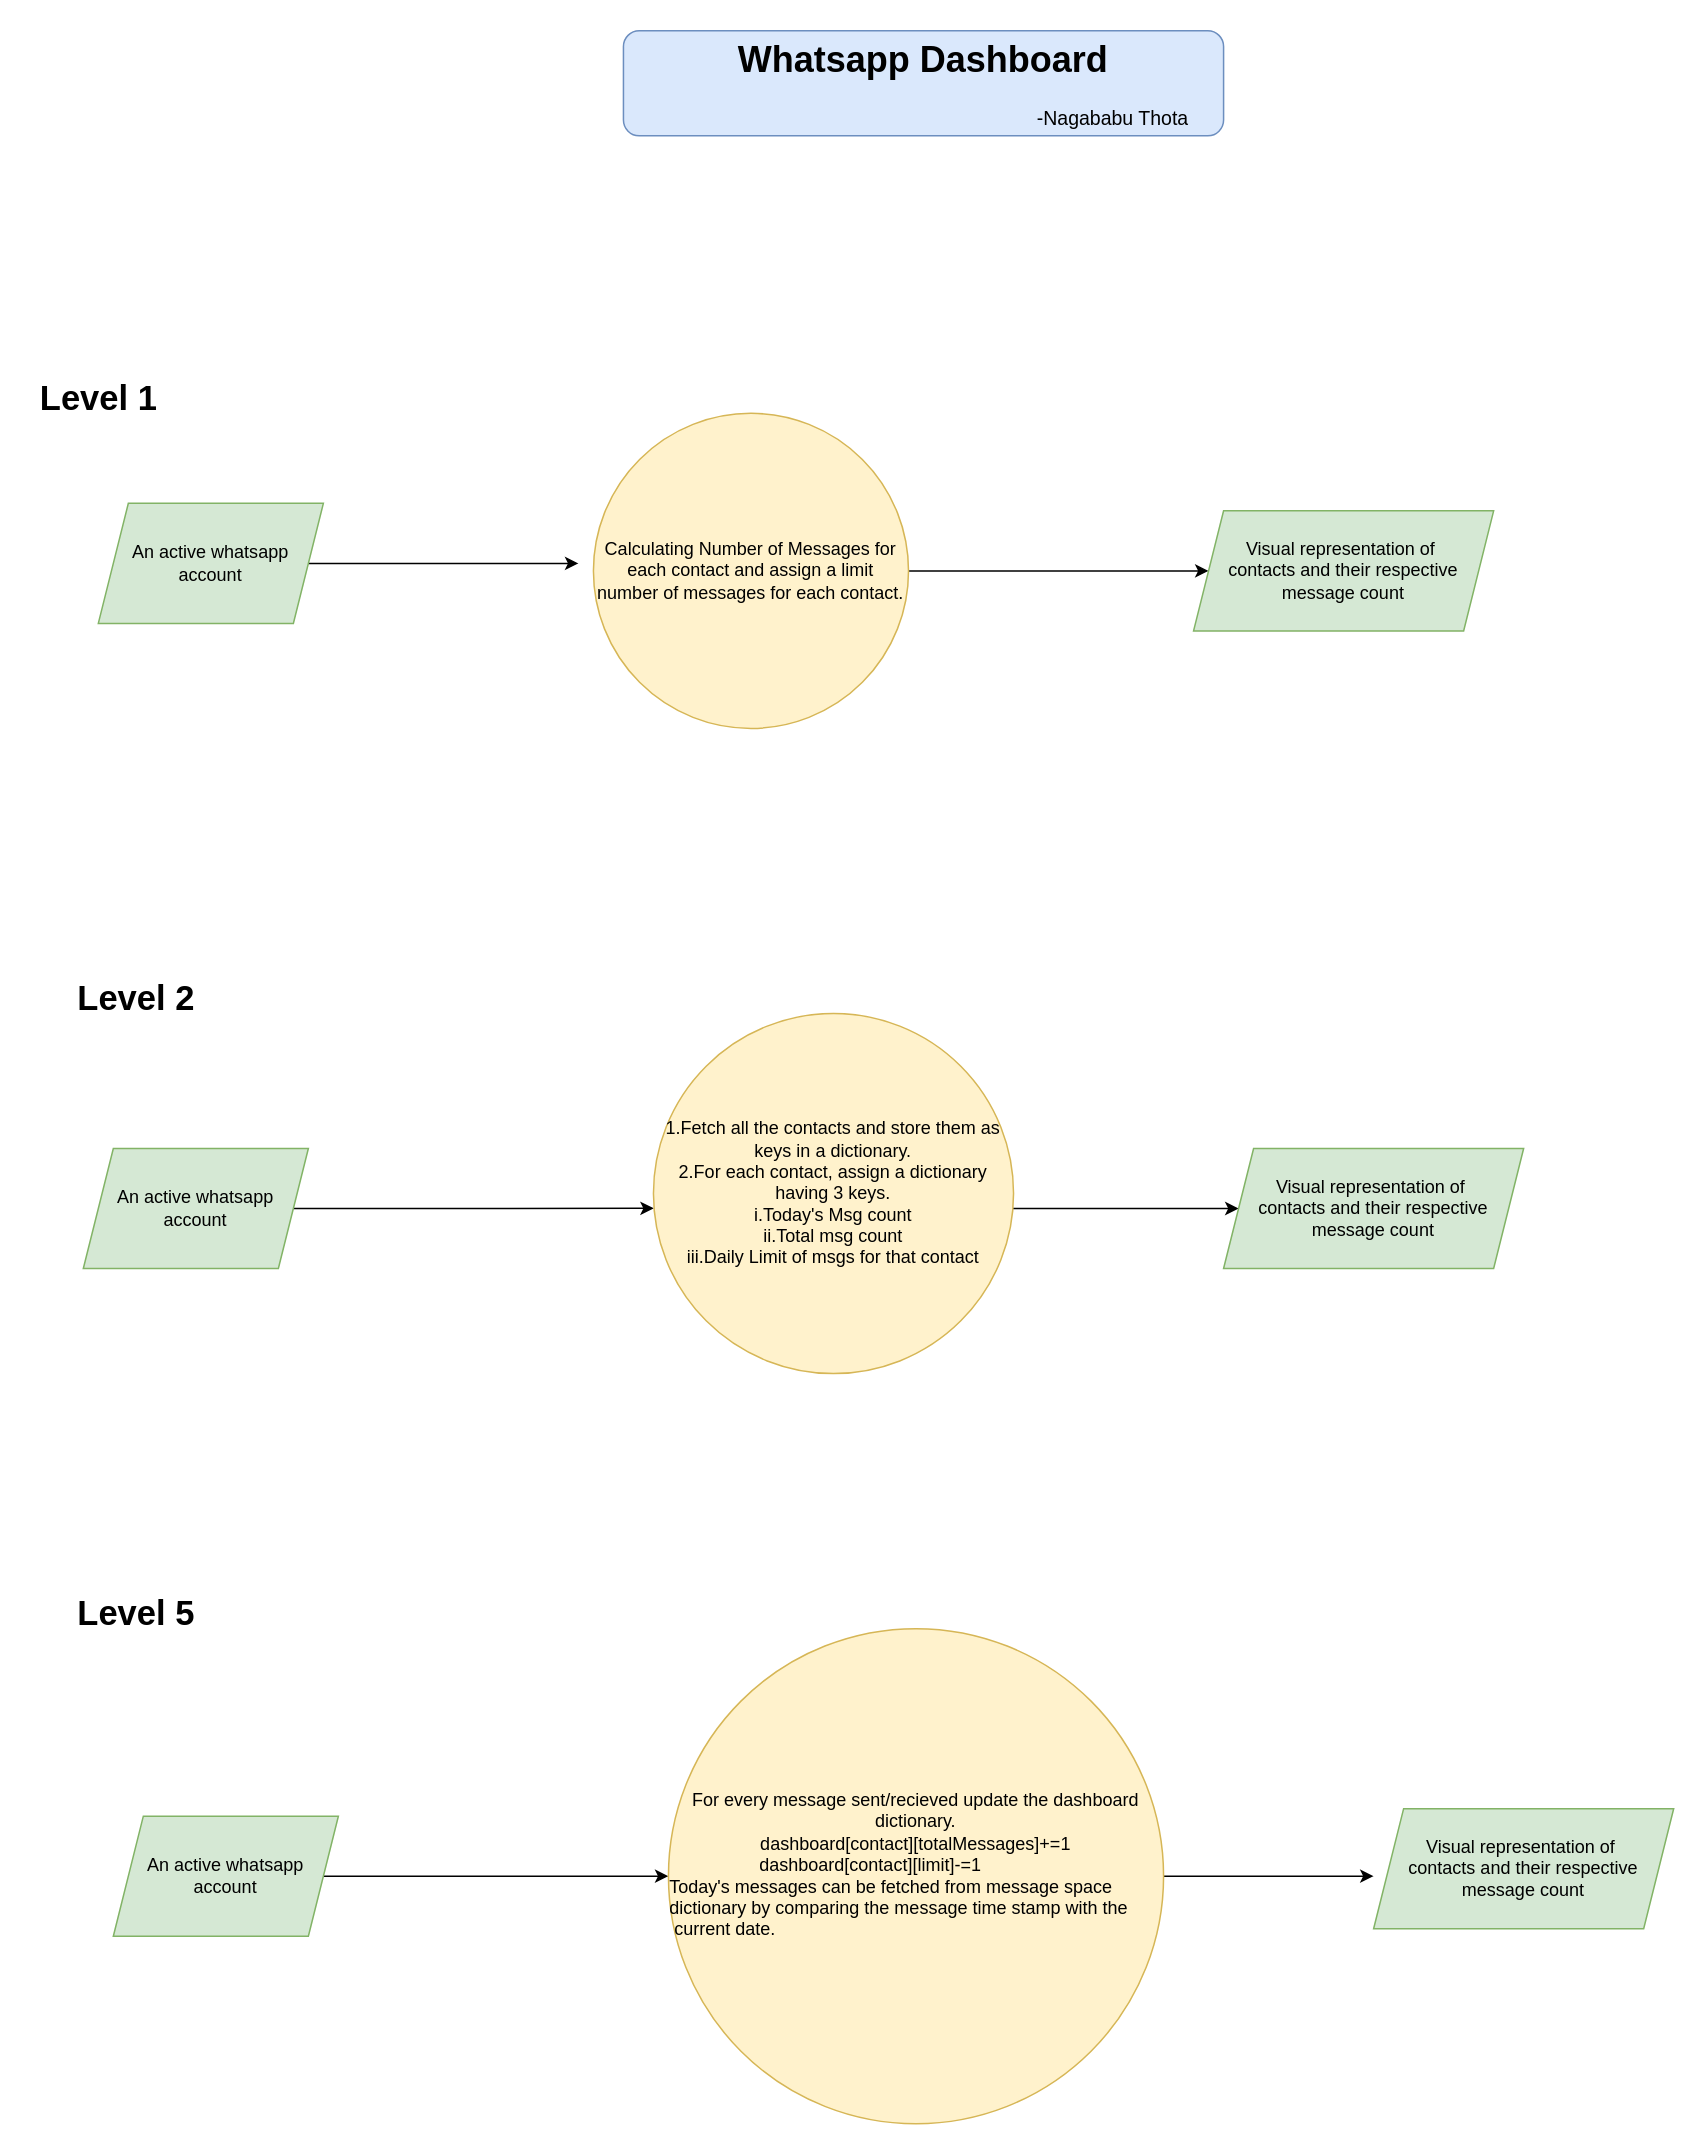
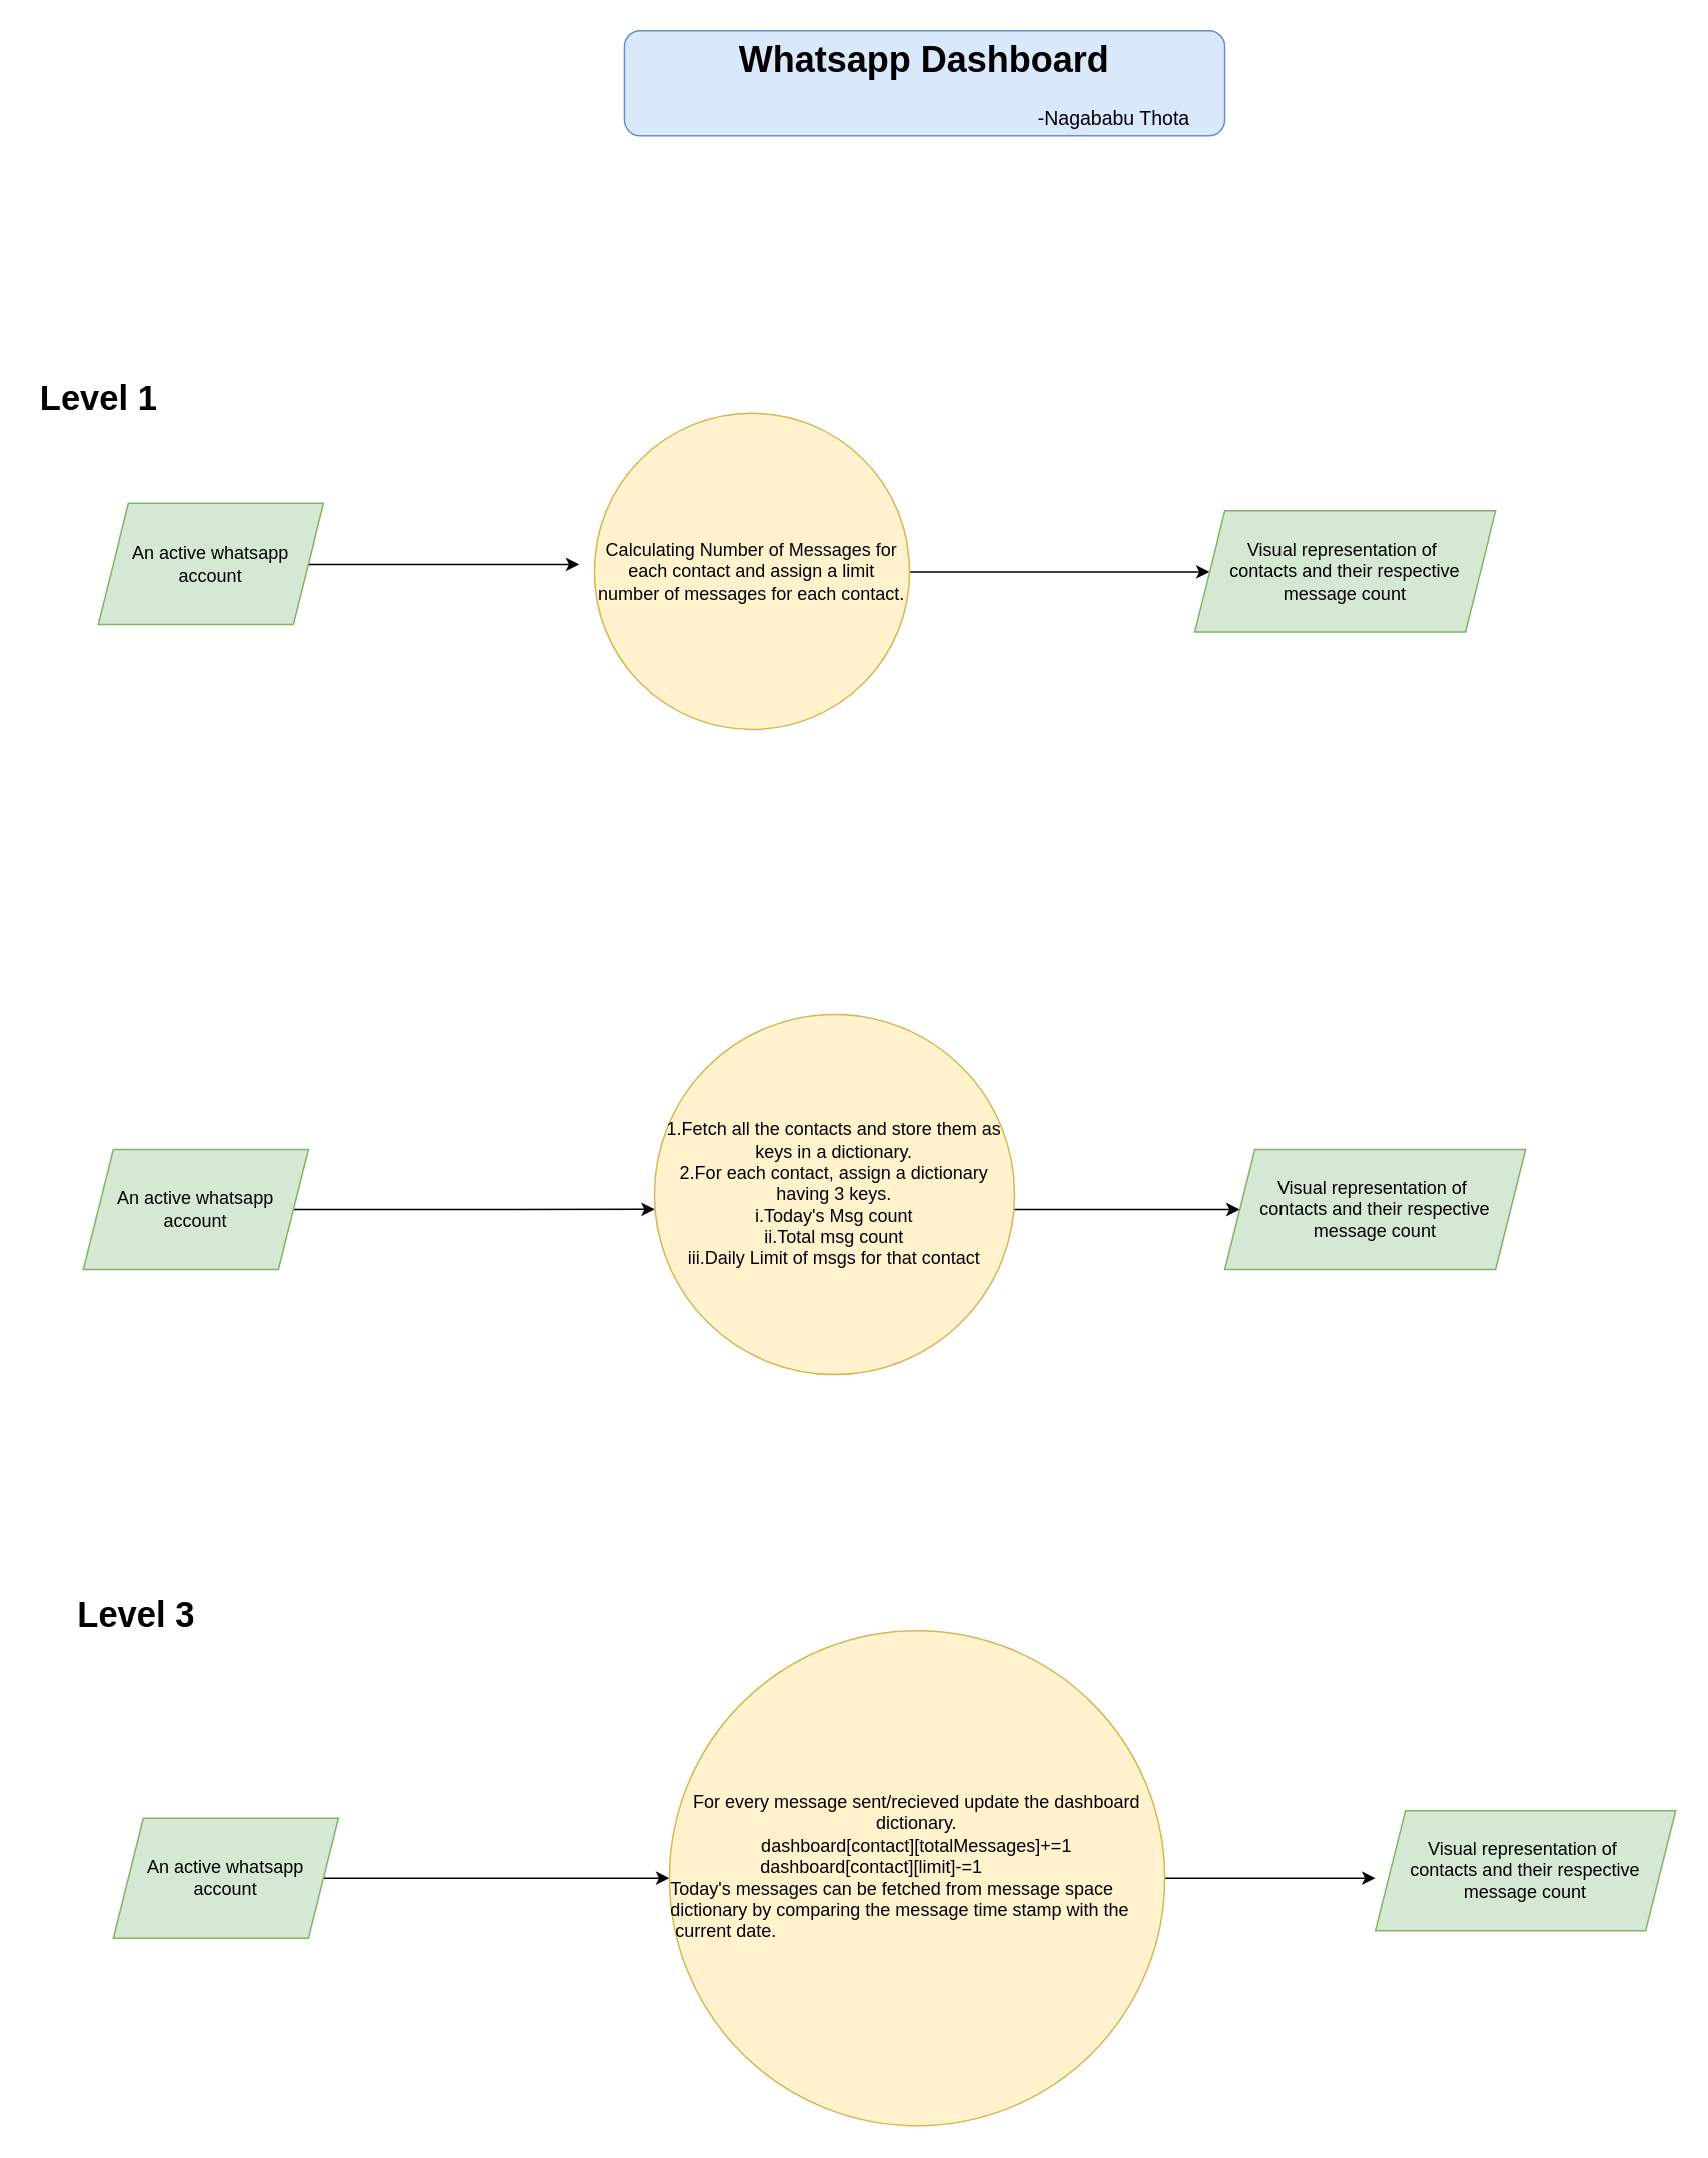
  <mxCell id="0" />
  <mxCell id="1" parent="0" />
  <mxCell id="2" value="" style="edgeStyle=orthogonalEdgeStyle;rounded=0;orthogonalLoop=1;jettySize=auto;html=1;entryX=0.001;entryY=0.541;entryDx=0;entryDy=0;entryPerimeter=0;" parent="1" source="3" target="5" edge="1"><mxGeometry relative="1" as="geometry"><mxPoint x="340" y="805" as="targetPoint" /></mxGeometry></mxCell>
  <mxCell id="3" value="An active whatsapp account" style="shape=parallelogram;perimeter=parallelogramPerimeter;whiteSpace=wrap;html=1;fixedSize=1;fillColor=#d5e8d4;strokeColor=#82b366;" parent="1" vertex="1"><mxGeometry x="55" y="765" width="150" height="80" as="geometry" /></mxCell>
  <mxCell id="4" value="" style="edgeStyle=orthogonalEdgeStyle;rounded=0;orthogonalLoop=1;jettySize=auto;html=1;entryX=0;entryY=0.5;entryDx=0;entryDy=0;" parent="1" source="5" target="6" edge="1"><mxGeometry relative="1" as="geometry"><mxPoint x="575" y="605" as="targetPoint" /><Array as="points"><mxPoint x="675" y="805" /><mxPoint x="675" y="805" /></Array></mxGeometry></mxCell>
  <mxCell id="5" value="1.Fetch all the contacts and store them as keys in a dictionary.&lt;br&gt;2.For each contact, assign a dictionary having 3 keys.&lt;br&gt;i.Today's Msg count&lt;br&gt;ii.Total msg count&lt;br&gt;iii.Daily Limit of msgs for that contact" style="ellipse;whiteSpace=wrap;html=1;aspect=fixed;fillColor=#fff2cc;strokeColor=#d6b656;" parent="1" vertex="1"><mxGeometry x="435" y="675" width="240" height="240" as="geometry" /></mxCell>
  <mxCell id="6" value="Visual representation of&amp;nbsp;&lt;br&gt;contacts and their respective&lt;br&gt;message count" style="shape=parallelogram;perimeter=parallelogramPerimeter;whiteSpace=wrap;html=1;fixedSize=1;fillColor=#d5e8d4;strokeColor=#82b366;" parent="1" vertex="1"><mxGeometry x="815" y="765" width="200" height="80" as="geometry" /></mxCell>
- <mxCell id="7" value="&lt;font style=&quot;font-size: 23px&quot;&gt;&lt;b&gt;Level 2&lt;/b&gt;&lt;/font&gt;" style="text;html=1;align=center;verticalAlign=middle;resizable=0;points=[];autosize=1;strokeColor=none;fillColor=none;" parent="1" vertex="1"><mxGeometry x="45" y="655" width="90" height="20" as="geometry" /></mxCell>
  <mxCell id="8" value="" style="edgeStyle=orthogonalEdgeStyle;rounded=0;orthogonalLoop=1;jettySize=auto;html=1;" parent="1" source="9" edge="1"><mxGeometry relative="1" as="geometry"><mxPoint x="385" y="375" as="targetPoint" /></mxGeometry></mxCell>
  <mxCell id="9" value="An active whatsapp account" style="shape=parallelogram;perimeter=parallelogramPerimeter;whiteSpace=wrap;html=1;fixedSize=1;fillColor=#d5e8d4;strokeColor=#82b366;" parent="1" vertex="1"><mxGeometry x="65" y="335" width="150" height="80" as="geometry" /></mxCell>
  <mxCell id="10" value="" style="edgeStyle=orthogonalEdgeStyle;rounded=0;orthogonalLoop=1;jettySize=auto;html=1;entryX=0;entryY=0.5;entryDx=0;entryDy=0;" parent="1" source="11" target="12" edge="1"><mxGeometry relative="1" as="geometry"><mxPoint x="545" y="345" as="targetPoint" /><Array as="points"><mxPoint x="735" y="380" /><mxPoint x="735" y="380" /></Array></mxGeometry></mxCell>
  <mxCell id="11" value="Calculating Number of Messages for each contact and assign a limit number of messages for each contact." style="ellipse;whiteSpace=wrap;html=1;aspect=fixed;fillColor=#fff2cc;strokeColor=#d6b656;" parent="1" vertex="1"><mxGeometry x="395" y="275" width="210" height="210" as="geometry" /></mxCell>
  <mxCell id="12" value="Visual representation of&amp;nbsp;&lt;br&gt;contacts and their respective&lt;br&gt;message count" style="shape=parallelogram;perimeter=parallelogramPerimeter;whiteSpace=wrap;html=1;fixedSize=1;fillColor=#d5e8d4;strokeColor=#82b366;" parent="1" vertex="1"><mxGeometry x="795" y="340" width="200" height="80" as="geometry" /></mxCell>
  <mxCell id="13" value="&lt;font style=&quot;font-size: 23px&quot;&gt;&lt;b&gt;Level 1&lt;/b&gt;&lt;/font&gt;" style="text;html=1;align=center;verticalAlign=middle;resizable=0;points=[];autosize=1;strokeColor=none;fillColor=none;" parent="1" vertex="1"><mxGeometry x="20" y="255" width="90" height="20" as="geometry" /></mxCell>
  <mxCell id="14" value="&lt;h1&gt;Whatsapp Dashboard&lt;/h1&gt;&lt;div style=&quot;text-align: left ; font-size: 13px&quot;&gt;&amp;nbsp; &amp;nbsp; &amp;nbsp; &amp;nbsp; &amp;nbsp; &amp;nbsp; &amp;nbsp; &amp;nbsp; &amp;nbsp; &amp;nbsp; &amp;nbsp; &amp;nbsp; &amp;nbsp; &amp;nbsp; &amp;nbsp; &amp;nbsp; &amp;nbsp; &amp;nbsp; &amp;nbsp; &amp;nbsp; &amp;nbsp; &amp;nbsp; &amp;nbsp; &amp;nbsp; &amp;nbsp; &amp;nbsp; &amp;nbsp; &amp;nbsp; &amp;nbsp; &amp;nbsp; &amp;nbsp; &amp;nbsp; &amp;nbsp; &amp;nbsp; &amp;nbsp; -Nagababu Thota&lt;/div&gt;" style="text;html=1;spacing=5;spacingTop=-20;whiteSpace=wrap;overflow=hidden;rounded=1;align=center;fontStyle=0;fillColor=#dae8fc;strokeColor=#6c8ebf;" parent="1" vertex="1"><mxGeometry x="415" y="20" width="400" height="70" as="geometry" /></mxCell>
- <mxCell id="15" value="&lt;font style=&quot;font-size: 23px&quot;&gt;&lt;b&gt;Level 5&lt;/b&gt;&lt;/font&gt;" style="text;html=1;align=center;verticalAlign=middle;resizable=0;points=[];autosize=1;strokeColor=none;fillColor=none;" parent="1" vertex="1"><mxGeometry x="45" y="1065" width="90" height="20" as="geometry" /></mxCell>
+ <mxCell id="15" value="&lt;font style=&quot;font-size: 23px&quot;&gt;&lt;b&gt;Level 3&lt;/b&gt;&lt;/font&gt;" style="text;html=1;align=center;verticalAlign=middle;resizable=0;points=[];autosize=1;strokeColor=none;fillColor=none;" parent="1" vertex="1"><mxGeometry x="45" y="1065" width="90" height="20" as="geometry" /></mxCell>
  <mxCell id="16" value="" style="edgeStyle=orthogonalEdgeStyle;rounded=0;orthogonalLoop=1;jettySize=auto;html=1;entryX=0;entryY=0.5;entryDx=0;entryDy=0;" parent="1" source="17" target="19" edge="1"><mxGeometry relative="1" as="geometry"><mxPoint x="340" y="1205" as="targetPoint" /></mxGeometry></mxCell>
  <mxCell id="17" value="An active whatsapp account" style="shape=parallelogram;perimeter=parallelogramPerimeter;whiteSpace=wrap;html=1;fixedSize=1;fillColor=#d5e8d4;strokeColor=#82b366;" parent="1" vertex="1"><mxGeometry x="75" y="1210" width="150" height="80" as="geometry" /></mxCell>
  <mxCell id="18" value="" style="edgeStyle=orthogonalEdgeStyle;rounded=0;orthogonalLoop=1;jettySize=auto;html=1;" parent="1" source="19" edge="1"><mxGeometry relative="1" as="geometry"><mxPoint x="915" y="1250" as="targetPoint" /></mxGeometry></mxCell>
  <mxCell id="19" value="For every message sent/recieved update the dashboard dictionary.&lt;br&gt;dashboard[contact][totalMessages]+=1&lt;br&gt;&lt;div style=&quot;text-align: left&quot;&gt;&lt;span&gt;&amp;nbsp; &amp;nbsp; &amp;nbsp; &amp;nbsp; &amp;nbsp; &amp;nbsp; &amp;nbsp; &amp;nbsp; &amp;nbsp; dashboard[contact][limit]-=1&lt;/span&gt;&lt;/div&gt;&lt;div style=&quot;text-align: left&quot;&gt;Today's messages can be fetched from message space dictionary by comparing the message time stamp with the&amp;nbsp; &amp;nbsp; &amp;nbsp; &amp;nbsp;current date.&lt;/div&gt;&lt;div style=&quot;text-align: left&quot;&gt;&amp;nbsp;&lt;/div&gt;" style="ellipse;whiteSpace=wrap;html=1;aspect=fixed;fillColor=#fff2cc;strokeColor=#d6b656;" parent="1" vertex="1"><mxGeometry x="445" y="1085" width="330" height="330" as="geometry" /></mxCell>
  <mxCell id="20" value="Visual representation of&amp;nbsp;&lt;br&gt;contacts and their respective&lt;br&gt;message count" style="shape=parallelogram;perimeter=parallelogramPerimeter;whiteSpace=wrap;html=1;fixedSize=1;fillColor=#d5e8d4;strokeColor=#82b366;" parent="1" vertex="1"><mxGeometry x="915" y="1205" width="200" height="80" as="geometry" /></mxCell>
